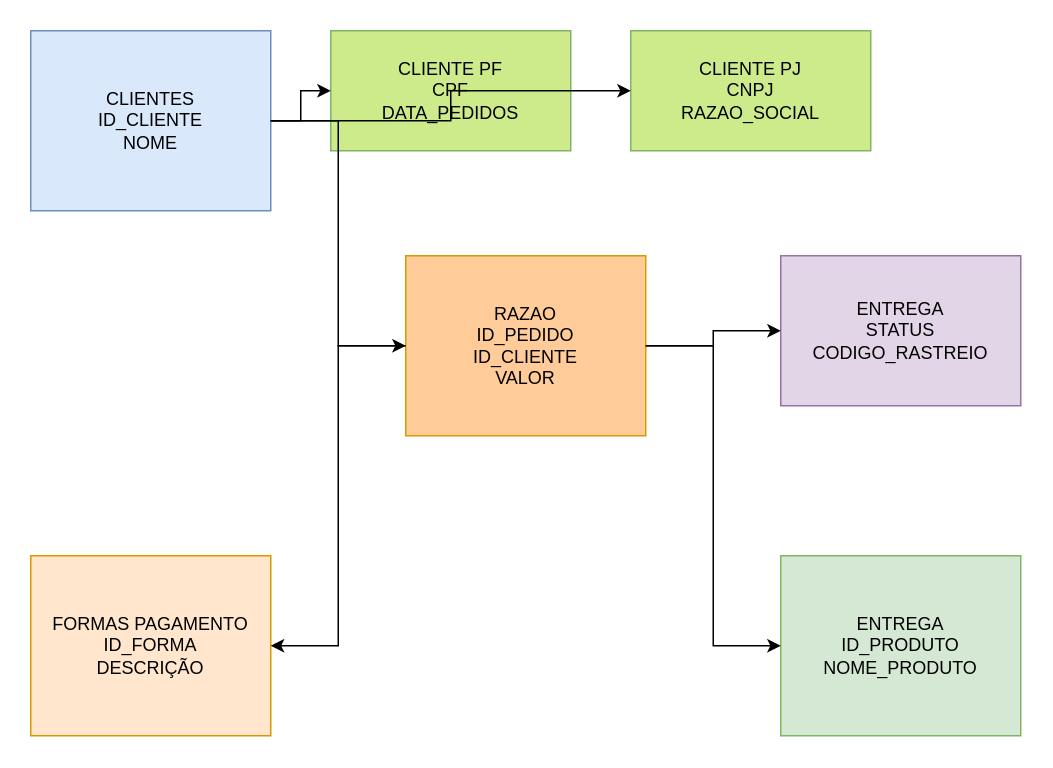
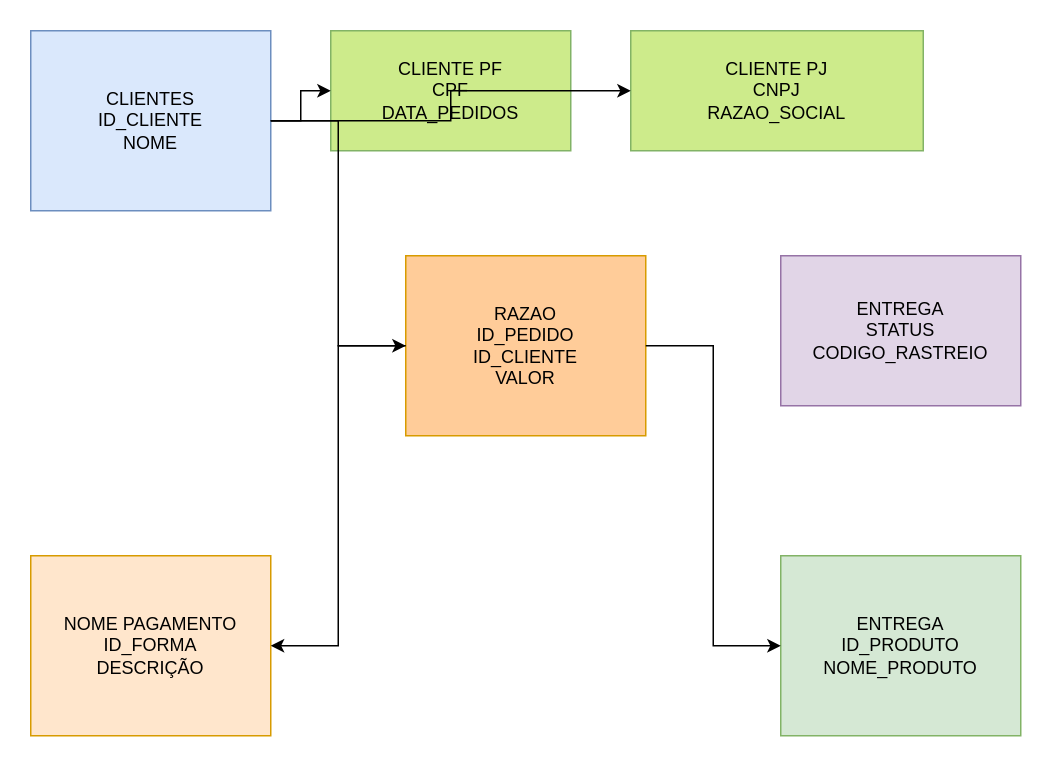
  <mxCell id="0" />
  <mxCell id="1" parent="0" />
  <mxCell id="2" value="CLIENTES&#10;ID_CLIENTE&#10;NOME" style="shape=rectangle;whiteSpace=wrap;fillColor=#DAE8FC;strokeColor=#6C8EBF;fontSize=12" vertex="1" parent="1"><mxGeometry x="20" y="20" width="160" height="120" as="geometry" /></mxCell>
  <mxCell id="3" value="CLIENTE PF&#10;CPF&#10;DATA_PEDIDOS" style="shape=rectangle;whiteSpace=wrap;fillColor=#CDEB8B;strokeColor=#82B366;fontSize=12" vertex="1" parent="1"><mxGeometry x="220" y="20" width="160" height="80" as="geometry" /></mxCell>
- <mxCell id="4" value="CLIENTE PJ&#10;CNPJ&#10;RAZAO_SOCIAL" style="shape=rectangle;whiteSpace=wrap;fillColor=#CDEB8B;strokeColor=#82B366;fontSize=12" vertex="1" parent="1"><mxGeometry x="420" y="20" width="160" height="80" as="geometry" /></mxCell>
+ <mxCell id="4" value="CLIENTE PJ&#10;CNPJ&#10;RAZAO_SOCIAL" style="shape=rectangle;whiteSpace=wrap;fillColor=#CDEB8B;strokeColor=#82B366;fontSize=12" vertex="1" parent="1"><mxGeometry x="420" y="20" width="195" height="80" as="geometry" /></mxCell>
  <mxCell id="5" value="RAZAO&#10;ID_PEDIDO&#10;ID_CLIENTE&#10;VALOR" style="shape=rectangle;whiteSpace=wrap;fillColor=#FFCC99;strokeColor=#D79B00;fontSize=12" vertex="1" parent="1"><mxGeometry x="270" y="170" width="160" height="120" as="geometry" /></mxCell>
- <mxCell id="6" value="FORMAS PAGAMENTO&#10;ID_FORMA&#10;DESCRIÇÃO" style="shape=rectangle;whiteSpace=wrap;fillColor=#FFE6CC;strokeColor=#D79B00;fontSize=12" vertex="1" parent="1"><mxGeometry x="20" y="370" width="160" height="120" as="geometry" /></mxCell>
+ <mxCell id="6" value="NOME PAGAMENTO&#10;ID_FORMA&#10;DESCRIÇÃO" style="shape=rectangle;whiteSpace=wrap;fillColor=#FFE6CC;strokeColor=#D79B00;fontSize=12" vertex="1" parent="1"><mxGeometry x="20" y="370" width="160" height="120" as="geometry" /></mxCell>
  <mxCell id="7" value="ENTREGA&#10;STATUS&#10;CODIGO_RASTREIO" style="shape=rectangle;whiteSpace=wrap;fillColor=#E1D5E7;strokeColor=#9673A6;fontSize=12" vertex="1" parent="1"><mxGeometry x="520" y="170" width="160" height="100" as="geometry" /></mxCell>
  <mxCell id="8" value="ENTREGA&#10;ID_PRODUTO&#10;NOME_PRODUTO" style="shape=rectangle;whiteSpace=wrap;fillColor=#D5E8D4;strokeColor=#82B366;fontSize=12" vertex="1" parent="1"><mxGeometry x="520" y="370" width="160" height="120" as="geometry" /></mxCell>
  <mxCell id="9" style="edgeStyle=elbowEdgeStyle;elbow=horizontal;orthogonalLoop=1;rounded=0;jettySize=auto;html=1;" edge="1" parent="1" source="2" target="5"><mxGeometry relative="1" as="geometry" /></mxCell>
  <mxCell id="10" style="edgeStyle=elbowEdgeStyle;elbow=horizontal;orthogonalLoop=1;rounded=0;jettySize=auto;html=1;" edge="1" parent="1" source="5" target="6"><mxGeometry relative="1" as="geometry" /></mxCell>
- <mxCell id="11" style="edgeStyle=elbowEdgeStyle;elbow=horizontal;orthogonalLoop=1;rounded=0;jettySize=auto;html=1;" edge="1" parent="1" source="5" target="7"><mxGeometry relative="1" as="geometry" /></mxCell>
  <mxCell id="12" style="edgeStyle=elbowEdgeStyle;elbow=horizontal;orthogonalLoop=1;rounded=0;jettySize=auto;html=1;" edge="1" parent="1" source="5" target="8"><mxGeometry relative="1" as="geometry" /></mxCell>
  <mxCell id="13" style="edgeStyle=elbowEdgeStyle;elbow=horizontal;orthogonalLoop=1;rounded=0;jettySize=auto;html=1;" edge="1" parent="1" source="2" target="3"><mxGeometry relative="1" as="geometry" /></mxCell>
  <mxCell id="14" style="edgeStyle=elbowEdgeStyle;elbow=horizontal;orthogonalLoop=1;rounded=0;jettySize=auto;html=1;" edge="1" parent="1" source="2" target="4"><mxGeometry relative="1" as="geometry" /></mxCell>
